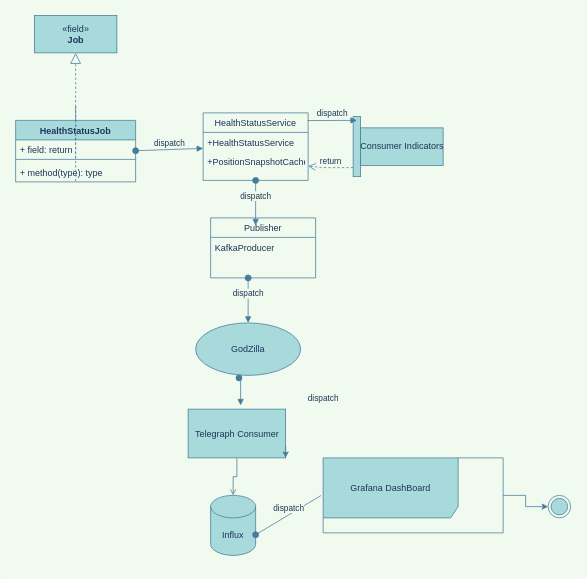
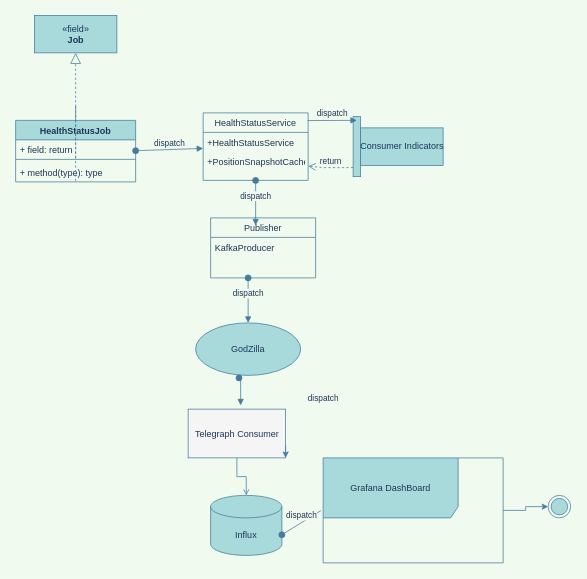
  <mxCell id="0" />
  <mxCell id="1" parent="0" />
  <mxCell id="2" value="«field»&lt;br&gt;&lt;b&gt;Job&lt;/b&gt;" style="html=1;fillColor=#A8DADC;strokeColor=#457B9D;fontColor=#1D3557;" vertex="1" parent="1"><mxGeometry x="45" y="20" width="110" height="50" as="geometry" /></mxCell>
  <mxCell id="3" value="" style="endArrow=block;dashed=1;endFill=0;endSize=12;html=1;rounded=0;entryX=0.5;entryY=1;entryDx=0;entryDy=0;startArrow=none;labelBackgroundColor=#F1FAEE;strokeColor=#457B9D;fontColor=#1D3557;" edge="1" parent="1" source="4" target="2"><mxGeometry width="160" relative="1" as="geometry"><mxPoint x="100" y="210" as="sourcePoint" /><mxPoint x="240" y="150" as="targetPoint" /><Array as="points" /></mxGeometry></mxCell>
  <mxCell id="4" value="HealthStatusJob" style="swimlane;fontStyle=1;align=center;verticalAlign=top;childLayout=stackLayout;horizontal=1;startSize=26;horizontalStack=0;resizeParent=1;resizeParentMax=0;resizeLast=0;collapsible=1;marginBottom=0;fillColor=#A8DADC;strokeColor=#457B9D;fontColor=#1D3557;" vertex="1" parent="1"><mxGeometry x="20" y="160" width="160" height="82" as="geometry" /></mxCell>
  <mxCell id="5" value="+ field: return" style="text;strokeColor=none;fillColor=none;align=left;verticalAlign=top;spacingLeft=4;spacingRight=4;overflow=hidden;rotatable=0;points=[[0,0.5],[1,0.5]];portConstraint=eastwest;fontColor=#1D3557;" vertex="1" parent="4"><mxGeometry y="26" width="160" height="22" as="geometry" /></mxCell>
  <mxCell id="6" value="" style="line;strokeWidth=1;fillColor=none;align=left;verticalAlign=middle;spacingTop=-1;spacingLeft=3;spacingRight=3;rotatable=0;labelPosition=right;points=[];portConstraint=eastwest;labelBackgroundColor=#F1FAEE;strokeColor=#457B9D;fontColor=#1D3557;" vertex="1" parent="4"><mxGeometry y="48" width="160" height="8" as="geometry" /></mxCell>
  <mxCell id="7" value="+ method(type): type" style="text;strokeColor=none;fillColor=none;align=left;verticalAlign=top;spacingLeft=4;spacingRight=4;overflow=hidden;rotatable=0;points=[[0,0.5],[1,0.5]];portConstraint=eastwest;fontColor=#1D3557;" vertex="1" parent="4"><mxGeometry y="56" width="160" height="26" as="geometry" /></mxCell>
  <mxCell id="8" value="" style="endArrow=none;dashed=1;endFill=0;endSize=12;html=1;rounded=0;entryX=0.5;entryY=1;entryDx=0;entryDy=0;labelBackgroundColor=#F1FAEE;strokeColor=#457B9D;fontColor=#1D3557;" edge="1" parent="1" target="4"><mxGeometry width="160" relative="1" as="geometry"><mxPoint x="100" y="210" as="sourcePoint" /><mxPoint x="100" y="70" as="targetPoint" /><Array as="points"><mxPoint x="100" y="140" /></Array></mxGeometry></mxCell>
  <mxCell id="9" value="dispatch" style="html=1;verticalAlign=bottom;startArrow=oval;startFill=1;endArrow=block;startSize=8;rounded=0;labelBackgroundColor=#F1FAEE;strokeColor=#457B9D;fontColor=#1D3557;" edge="1" parent="1" target="10"><mxGeometry width="60" relative="1" as="geometry"><mxPoint x="180" y="200.44" as="sourcePoint" /><mxPoint x="240" y="200.44" as="targetPoint" /></mxGeometry></mxCell>
  <mxCell id="10" value="HealthStatusService" style="swimlane;fontStyle=0;childLayout=stackLayout;horizontal=1;startSize=26;fillColor=none;horizontalStack=0;resizeParent=1;resizeParentMax=0;resizeLast=0;collapsible=1;marginBottom=0;strokeColor=#457B9D;fontColor=#1D3557;" vertex="1" parent="1"><mxGeometry x="270" y="150" width="140" height="90" as="geometry" /></mxCell>
  <mxCell id="11" value="+HealthStatusService" style="text;strokeColor=none;fillColor=none;align=left;verticalAlign=top;spacingLeft=4;spacingRight=4;overflow=hidden;rotatable=0;points=[[0,0.5],[1,0.5]];portConstraint=eastwest;fontColor=#1D3557;" vertex="1" parent="10"><mxGeometry y="26" width="140" height="26" as="geometry" /></mxCell>
  <mxCell id="12" value="+PositionSnapshotCacheHealthIndicator" style="text;strokeColor=none;fillColor=none;align=left;verticalAlign=top;spacingLeft=4;spacingRight=4;overflow=hidden;rotatable=0;points=[[0,0.5],[1,0.5]];portConstraint=eastwest;fontColor=#1D3557;" vertex="1" parent="10"><mxGeometry y="52" width="140" height="38" as="geometry" /></mxCell>
  <mxCell id="13" value="" style="html=1;points=[];perimeter=orthogonalPerimeter;fillColor=#A8DADC;strokeColor=#457B9D;fontColor=#1D3557;" vertex="1" parent="1"><mxGeometry x="470" y="155" width="10" height="80" as="geometry" /></mxCell>
  <mxCell id="14" value="dispatch" style="html=1;verticalAlign=bottom;endArrow=block;rounded=0;exitX=0.995;exitY=0.114;exitDx=0;exitDy=0;exitPerimeter=0;labelBackgroundColor=#F1FAEE;strokeColor=#457B9D;fontColor=#1D3557;" edge="1" parent="1" source="10"><mxGeometry relative="1" as="geometry"><mxPoint x="430" y="162" as="sourcePoint" /><mxPoint x="475" y="160" as="targetPoint" /></mxGeometry></mxCell>
  <mxCell id="15" value="return" style="html=1;verticalAlign=bottom;endArrow=open;dashed=1;endSize=8;rounded=0;entryX=1;entryY=0.5;entryDx=0;entryDy=0;labelBackgroundColor=#F1FAEE;strokeColor=#457B9D;fontColor=#1D3557;" edge="1" source="13" parent="1" target="12"><mxGeometry relative="1" as="geometry"><mxPoint x="420" y="223" as="targetPoint" /><mxPoint x="430" y="232" as="sourcePoint" /><Array as="points"><mxPoint x="430" y="223" /></Array></mxGeometry></mxCell>
  <mxCell id="16" value="Consumer Indicators" style="html=1;fillColor=#A8DADC;strokeColor=#457B9D;fontColor=#1D3557;" vertex="1" parent="1"><mxGeometry x="480" y="170" width="110" height="50" as="geometry" /></mxCell>
  <mxCell id="17" value="dispatch" style="html=1;verticalAlign=bottom;startArrow=oval;startFill=1;endArrow=block;startSize=8;rounded=0;labelBackgroundColor=#F1FAEE;strokeColor=#457B9D;fontColor=#1D3557;" edge="1" parent="1" source="12"><mxGeometry width="60" relative="1" as="geometry"><mxPoint x="320" y="290" as="sourcePoint" /><mxPoint x="340" y="300" as="targetPoint" /></mxGeometry></mxCell>
  <mxCell id="18" value="Publisher" style="swimlane;fontStyle=0;childLayout=stackLayout;horizontal=1;startSize=26;fillColor=none;horizontalStack=0;resizeParent=1;resizeParentMax=0;resizeLast=0;collapsible=1;marginBottom=0;strokeColor=#457B9D;fontColor=#1D3557;" vertex="1" parent="1"><mxGeometry x="280" y="290" width="140" height="80" as="geometry" /></mxCell>
  <mxCell id="19" value="KafkaProducer" style="text;strokeColor=none;fillColor=none;align=left;verticalAlign=top;spacingLeft=4;spacingRight=4;overflow=hidden;rotatable=0;points=[[0,0.5],[1,0.5]];portConstraint=eastwest;fontColor=#1D3557;" vertex="1" parent="18"><mxGeometry y="26" width="140" height="54" as="geometry" /></mxCell>
  <mxCell id="20" value="dispatch" style="html=1;verticalAlign=bottom;startArrow=oval;startFill=1;endArrow=block;startSize=8;rounded=0;labelBackgroundColor=#F1FAEE;strokeColor=#457B9D;fontColor=#1D3557;" edge="1" parent="1"><mxGeometry width="60" relative="1" as="geometry"><mxPoint x="330" y="370" as="sourcePoint" /><mxPoint x="330" y="430" as="targetPoint" /><Array as="points"><mxPoint x="330" y="370" /></Array></mxGeometry></mxCell>
  <mxCell id="21" value="GodZilla" style="ellipse;whiteSpace=wrap;html=1;fillColor=#A8DADC;strokeColor=#457B9D;fontColor=#1D3557;" vertex="1" parent="1"><mxGeometry x="260" y="430" width="140" height="70" as="geometry" /></mxCell>
  <mxCell id="22" value="dispatch" style="html=1;verticalAlign=bottom;startArrow=oval;startFill=1;endArrow=block;startSize=8;rounded=0;exitX=0.413;exitY=1.048;exitDx=0;exitDy=0;exitPerimeter=0;labelBackgroundColor=#F1FAEE;strokeColor=#457B9D;fontColor=#1D3557;" edge="1" parent="1" source="21"><mxGeometry x="1" y="110" width="60" relative="1" as="geometry"><mxPoint x="210" y="450" as="sourcePoint" /><mxPoint x="320" y="540" as="targetPoint" /><Array as="points"><mxPoint x="320" y="500" /></Array><mxPoint as="offset" /></mxGeometry></mxCell>
- <mxCell id="23" value="Influx" style="shape=cylinder3;whiteSpace=wrap;html=1;boundedLbl=1;backgroundOutline=1;size=15;fillColor=#A8DADC;strokeColor=#457B9D;fontColor=#1D3557;" vertex="1" parent="1"><mxGeometry x="280" y="660" width="60" height="80" as="geometry" /></mxCell>
+ <mxCell id="23" value="Influx" style="shape=cylinder3;whiteSpace=wrap;html=1;boundedLbl=1;backgroundOutline=1;size=15;fillColor=#A8DADC;strokeColor=#457B9D;fontColor=#1D3557;" vertex="1" parent="1"><mxGeometry x="280" y="660" width="95" height="80" as="geometry" /></mxCell>
  <mxCell id="24" style="edgeStyle=orthogonalEdgeStyle;rounded=0;orthogonalLoop=1;jettySize=auto;html=1;entryX=0;entryY=0.5;entryDx=0;entryDy=0;labelBackgroundColor=#F1FAEE;strokeColor=#457B9D;fontColor=#1D3557;" edge="1" parent="1" source="25" target="27"><mxGeometry relative="1" as="geometry" /></mxCell>
- <mxCell id="25" value="Grafana DashBoard" style="shape=umlFrame;whiteSpace=wrap;html=1;width=180;height=80;fillColor=#A8DADC;strokeColor=#457B9D;fontColor=#1D3557;" vertex="1" parent="1"><mxGeometry x="430" y="610" width="240" height="100" as="geometry" /></mxCell>
+ <mxCell id="25" value="Grafana DashBoard" style="shape=umlFrame;whiteSpace=wrap;html=1;width=180;height=80;fillColor=#A8DADC;strokeColor=#457B9D;fontColor=#1D3557;" vertex="1" parent="1"><mxGeometry x="430" y="610" width="240" height="140" as="geometry" /></mxCell>
  <mxCell id="26" value="dispatch" style="html=1;verticalAlign=bottom;startArrow=oval;startFill=1;endArrow=none;startSize=8;rounded=0;entryX=-0.012;entryY=0.502;entryDx=0;entryDy=0;entryPerimeter=0;exitX=1;exitY=0;exitDx=0;exitDy=52.5;exitPerimeter=0;labelBackgroundColor=#F1FAEE;strokeColor=#457B9D;fontColor=#1D3557;" edge="1" parent="1" source="23" target="25"><mxGeometry width="60" relative="1" as="geometry"><mxPoint x="340" y="620" as="sourcePoint" /><mxPoint x="340" y="460" as="targetPoint" /><Array as="points" /></mxGeometry></mxCell>
  <mxCell id="27" value="" style="ellipse;html=1;shape=endState;fillColor=#A8DADC;strokeColor=#457B9D;fontColor=#1D3557;" vertex="1" parent="1"><mxGeometry x="730" y="660" width="30" height="30" as="geometry" /></mxCell>
  <mxCell id="28" value="" style="edgeStyle=orthogonalEdgeStyle;rounded=0;orthogonalLoop=1;jettySize=auto;html=1;labelBackgroundColor=#F1FAEE;strokeColor=#457B9D;fontColor=#1D3557;endArrow=open;" edge="1" parent="1" source="29" target="23"><mxGeometry relative="1" as="geometry" /></mxCell>
- <mxCell id="29" value="Telegraph Consumer" style="html=1;fillColor=#A8DADC;strokeColor=#457B9D;fontColor=#1D3557;" vertex="1" parent="1"><mxGeometry x="250" y="545" width="130" height="65" as="geometry" /></mxCell>
+ <mxCell id="29" value="Telegraph Consumer" style="html=1;fillColor=#f5f5f5;strokeColor=#457B9D;fontColor=#1D3557;" vertex="1" parent="1"><mxGeometry x="250" y="545" width="130" height="65" as="geometry" /></mxCell>
  <mxCell id="30" style="edgeStyle=orthogonalEdgeStyle;rounded=0;orthogonalLoop=1;jettySize=auto;html=1;exitX=1;exitY=0.75;exitDx=0;exitDy=0;entryX=1;entryY=1;entryDx=0;entryDy=0;labelBackgroundColor=#F1FAEE;strokeColor=#457B9D;fontColor=#1D3557;" edge="1" parent="1" source="29" target="29"><mxGeometry relative="1" as="geometry" /></mxCell>
